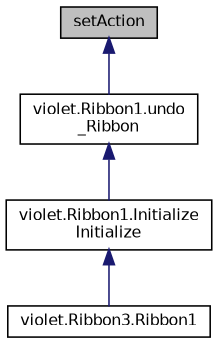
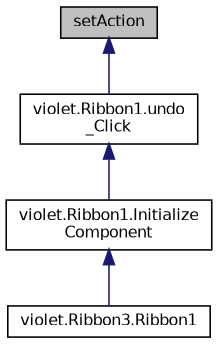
  digraph {
    rankdir=TB
    node [color=black fillcolor=white fontname=Helvetica fontsize=10 shape=record style=filled]
    edge [color=midnightblue dir=back fontname=Helvetica fontsize=10 labelfontname=Helvetica labelfontsize=10 style=solid]
    n1 [fillcolor=grey75 fontcolor=black height=0.2 label=setAction width=0.4]
-   n2 [height=0.2 label="violet.Ribbon1.undo\l_Ribbon" width=0.4]
-   n3 [height=0.2 label="violet.Ribbon1.Initialize\lInitialize" width=0.4]
+   n2 [height=0.2 label="violet.Ribbon1.undo\l_Click" width=0.4]
+   n3 [height=0.2 label="violet.Ribbon1.Initialize\lComponent" width=0.4]
    n4 [height=0.2 label="violet.Ribbon3.Ribbon1" width=0.4]
    n1 -> n2
    n2 -> n3
    n3 -> n4
  }
